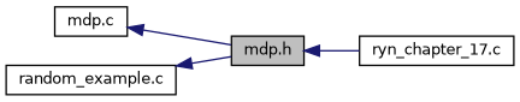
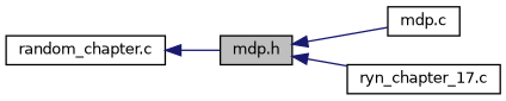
  digraph {
    rankdir=LR
    node [color=black fillcolor=white fontname=Helvetica fontsize=10 shape=record style=filled]
    edge [color=midnightblue dir=back fontname=Helvetica fontsize=10 labelfontname=Helvetica labelfontsize=10 style=solid]
    n1 [fillcolor=grey75 fontcolor=black height=0.2 label="mdp.h" width=0.4]
    n2 [height=0.2 label="mdp.c" width=0.4]
    n3 [height=0.2 label="ryn_chapter_17.c" width=0.4]
-   n4 [height=0.2 label="random_example.c" width=0.4]
-   n2 -> n1
+   n4 [height=0.2 label="random_chapter.c" width=0.4]
+   n1 -> n2
    n1 -> n3
    n4 -> n1
  }
